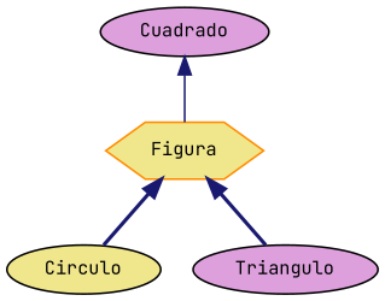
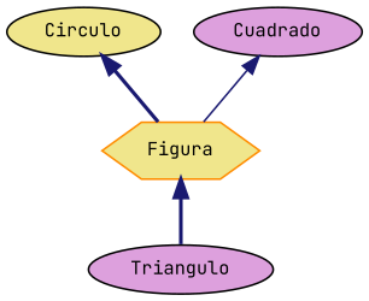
  digraph {
    fontname="JetBrains Mono"
    node [color=black fillcolor=khaki fontname="JetBrains Mono" fontsize=10 shape=ellipse style=filled]
    edge [color=midnightblue dir=back fontname="JetBrains Mono" fontsize=10 labelfontname=Helvetica labelfontsize=10 style=bold]
    n1 [color=darkorange fontcolor=black height=0.2 label=Figura shape=hexagon width=0.4]
    n2 [height=0.2 label=Circulo width=0.4]
    n3 [fillcolor=plum height=0.2 label=Triangulo width=0.4]
    n4 [fillcolor=plum height=0.2 label=Cuadrado width=0.4]
-   n1 -> n2
+   n2 -> n1
    n1 -> n3
    n4 -> n1 [style=solid]
  }
